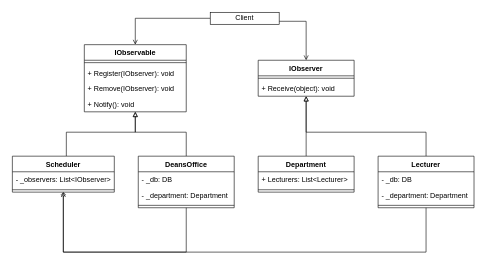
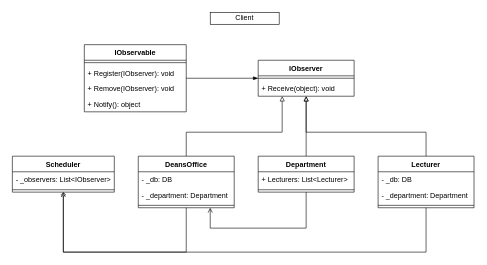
  <mxCell id="0" />
  <mxCell id="1" parent="0" />
- <mxCell id="2" style="edgeStyle=orthogonalEdgeStyle;rounded=0;orthogonalLoop=1;jettySize=auto;html=1;endArrow=open;endFill=0;" edge="1" parent="1" source="4" target="5"><mxGeometry relative="1" as="geometry"><mxPoint x="610" y="280" as="targetPoint" /><Array as="points"><mxPoint x="510" y="35" /></Array></mxGeometry></mxCell>
- <mxCell id="3" style="edgeStyle=orthogonalEdgeStyle;rounded=0;orthogonalLoop=1;jettySize=auto;html=1;endArrow=open;endFill=0;" edge="1" parent="1" source="4" target="9"><mxGeometry relative="1" as="geometry" /></mxCell>
  <mxCell id="4" value="Client" style="rounded=0;whiteSpace=wrap;html=1;" vertex="1" parent="1"><mxGeometry x="350" y="20" width="115" height="20" as="geometry" /></mxCell>
  <mxCell id="5" value="IObserver" style="swimlane;fontStyle=1;align=center;verticalAlign=top;childLayout=stackLayout;horizontal=1;startSize=26;horizontalStack=0;resizeParent=1;resizeParentMax=0;resizeLast=0;collapsible=1;marginBottom=0;" vertex="1" parent="1"><mxGeometry x="430" y="100" width="160" height="60" as="geometry" /></mxCell>
  <mxCell id="6" value="" style="line;strokeWidth=1;fillColor=none;align=left;verticalAlign=middle;spacingTop=-1;spacingLeft=3;spacingRight=3;rotatable=0;labelPosition=right;points=[];portConstraint=eastwest;" vertex="1" parent="5"><mxGeometry y="26" width="160" height="8" as="geometry" /></mxCell>
  <mxCell id="7" value="+ Receive(object): void" style="text;strokeColor=none;fillColor=none;align=left;verticalAlign=top;spacingLeft=4;spacingRight=4;overflow=hidden;rotatable=0;points=[[0,0.5],[1,0.5]];portConstraint=eastwest;" vertex="1" parent="5"><mxGeometry y="34" width="160" height="26" as="geometry" /></mxCell>
+ <mxCell id="8" style="edgeStyle=orthogonalEdgeStyle;rounded=0;orthogonalLoop=1;jettySize=auto;html=1;endArrow=blockThin;endFill=1;" edge="1" parent="1" source="9" target="5"><mxGeometry relative="1" as="geometry" /></mxCell>
  <mxCell id="9" value="IObservable" style="swimlane;fontStyle=1;align=center;verticalAlign=top;childLayout=stackLayout;horizontal=1;startSize=26;horizontalStack=0;resizeParent=1;resizeParentMax=0;resizeLast=0;collapsible=1;marginBottom=0;" vertex="1" parent="1"><mxGeometry x="140" y="74" width="170" height="112" as="geometry" /></mxCell>
  <mxCell id="10" value="" style="line;strokeWidth=1;fillColor=none;align=left;verticalAlign=middle;spacingTop=-1;spacingLeft=3;spacingRight=3;rotatable=0;labelPosition=right;points=[];portConstraint=eastwest;" vertex="1" parent="9"><mxGeometry y="26" width="170" height="8" as="geometry" /></mxCell>
  <mxCell id="11" value="+ Register(IObserver): void" style="text;strokeColor=none;fillColor=none;align=left;verticalAlign=top;spacingLeft=4;spacingRight=4;overflow=hidden;rotatable=0;points=[[0,0.5],[1,0.5]];portConstraint=eastwest;" vertex="1" parent="9"><mxGeometry y="34" width="170" height="26" as="geometry" /></mxCell>
  <mxCell id="12" value="+ Remove(IObserver): void" style="text;strokeColor=none;fillColor=none;align=left;verticalAlign=top;spacingLeft=4;spacingRight=4;overflow=hidden;rotatable=0;points=[[0,0.5],[1,0.5]];portConstraint=eastwest;fontStyle=0" vertex="1" parent="9"><mxGeometry y="60" width="170" height="26" as="geometry" /></mxCell>
- <mxCell id="13" value="+ Notify(): void" style="text;strokeColor=none;fillColor=none;align=left;verticalAlign=top;spacingLeft=4;spacingRight=4;overflow=hidden;rotatable=0;points=[[0,0.5],[1,0.5]];portConstraint=eastwest;fontStyle=0" vertex="1" parent="9"><mxGeometry y="86" width="170" height="26" as="geometry" /></mxCell>
+ <mxCell id="13" value="+ Notify(): object" style="text;strokeColor=none;fillColor=none;align=left;verticalAlign=top;spacingLeft=4;spacingRight=4;overflow=hidden;rotatable=0;points=[[0,0.5],[1,0.5]];portConstraint=eastwest;fontStyle=0" vertex="1" parent="9"><mxGeometry y="86" width="170" height="26" as="geometry" /></mxCell>
  <mxCell id="14" style="edgeStyle=orthogonalEdgeStyle;rounded=0;orthogonalLoop=1;jettySize=auto;html=1;endArrow=block;endFill=0;" edge="1" parent="1" source="16" target="5"><mxGeometry relative="1" as="geometry" /></mxCell>
+ <mxCell id="15" style="edgeStyle=orthogonalEdgeStyle;rounded=0;orthogonalLoop=1;jettySize=auto;html=1;endArrow=open;endFill=0;" edge="1" parent="1" source="16" target="28"><mxGeometry relative="1" as="geometry"><Array as="points"><mxPoint x="510" y="380" /><mxPoint x="350" y="380" /></Array></mxGeometry></mxCell>
  <mxCell id="16" value="Department" style="swimlane;fontStyle=1;align=center;verticalAlign=top;childLayout=stackLayout;horizontal=1;startSize=26;horizontalStack=0;resizeParent=1;resizeParentMax=0;resizeLast=0;collapsible=1;marginBottom=0;" vertex="1" parent="1"><mxGeometry x="430" y="260" width="160" height="60" as="geometry" /></mxCell>
  <mxCell id="17" value="+ Lecturers: List&lt;Lecturer&gt;" style="text;strokeColor=none;fillColor=none;align=left;verticalAlign=top;spacingLeft=4;spacingRight=4;overflow=hidden;rotatable=0;points=[[0,0.5],[1,0.5]];portConstraint=eastwest;" vertex="1" parent="16"><mxGeometry y="26" width="160" height="26" as="geometry" /></mxCell>
  <mxCell id="18" value="" style="line;strokeWidth=1;fillColor=none;align=left;verticalAlign=middle;spacingTop=-1;spacingLeft=3;spacingRight=3;rotatable=0;labelPosition=right;points=[];portConstraint=eastwest;" vertex="1" parent="16"><mxGeometry y="52" width="160" height="8" as="geometry" /></mxCell>
  <mxCell id="19" style="edgeStyle=orthogonalEdgeStyle;rounded=0;orthogonalLoop=1;jettySize=auto;html=1;endArrow=block;endFill=0;" edge="1" parent="1" source="21" target="5"><mxGeometry relative="1" as="geometry"><Array as="points"><mxPoint x="710" y="220" /><mxPoint x="510" y="220" /></Array></mxGeometry></mxCell>
  <mxCell id="20" style="edgeStyle=orthogonalEdgeStyle;rounded=0;orthogonalLoop=1;jettySize=auto;html=1;endArrow=open;endFill=0;" edge="1" parent="1" source="21" target="33"><mxGeometry relative="1" as="geometry"><mxPoint x="710" y="460" as="targetPoint" /><Array as="points"><mxPoint x="710" y="420" /><mxPoint x="105" y="420" /></Array></mxGeometry></mxCell>
  <mxCell id="21" value="Lecturer" style="swimlane;fontStyle=1;align=center;verticalAlign=top;childLayout=stackLayout;horizontal=1;startSize=26;horizontalStack=0;resizeParent=1;resizeParentMax=0;resizeLast=0;collapsible=1;marginBottom=0;" vertex="1" parent="1"><mxGeometry x="630" y="260" width="160" height="86" as="geometry" /></mxCell>
  <mxCell id="22" value="- _db: DB" style="text;strokeColor=none;fillColor=none;align=left;verticalAlign=top;spacingLeft=4;spacingRight=4;overflow=hidden;rotatable=0;points=[[0,0.5],[1,0.5]];portConstraint=eastwest;" vertex="1" parent="21"><mxGeometry y="26" width="160" height="26" as="geometry" /></mxCell>
  <mxCell id="23" value="- _department: Department" style="text;strokeColor=none;fillColor=none;align=left;verticalAlign=top;spacingLeft=4;spacingRight=4;overflow=hidden;rotatable=0;points=[[0,0.5],[1,0.5]];portConstraint=eastwest;" vertex="1" parent="21"><mxGeometry y="52" width="160" height="26" as="geometry" /></mxCell>
  <mxCell id="24" value="" style="line;strokeWidth=1;fillColor=none;align=left;verticalAlign=middle;spacingTop=-1;spacingLeft=3;spacingRight=3;rotatable=0;labelPosition=right;points=[];portConstraint=eastwest;" vertex="1" parent="21"><mxGeometry y="78" width="160" height="8" as="geometry" /></mxCell>
- <mxCell id="25" style="edgeStyle=orthogonalEdgeStyle;rounded=0;orthogonalLoop=1;jettySize=auto;html=1;endArrow=block;endFill=0;" edge="1" parent="1" source="28" target="9"><mxGeometry relative="1" as="geometry"><Array as="points"><mxPoint x="310" y="220" /><mxPoint x="225" y="220" /></Array></mxGeometry></mxCell>
+ <mxCell id="26" style="edgeStyle=orthogonalEdgeStyle;rounded=0;orthogonalLoop=1;jettySize=auto;html=1;endArrow=block;endFill=0;" edge="1" parent="1" source="28" target="5"><mxGeometry relative="1" as="geometry"><Array as="points"><mxPoint x="310" y="220" /><mxPoint x="470" y="220" /></Array></mxGeometry></mxCell>
  <mxCell id="27" style="edgeStyle=orthogonalEdgeStyle;rounded=0;orthogonalLoop=1;jettySize=auto;html=1;endArrow=diamond;endFill=0;" edge="1" parent="1" source="28" target="33"><mxGeometry relative="1" as="geometry"><Array as="points"><mxPoint x="310" y="420" /><mxPoint x="105" y="420" /></Array></mxGeometry></mxCell>
  <mxCell id="28" value="DeansOffice" style="swimlane;fontStyle=1;align=center;verticalAlign=top;childLayout=stackLayout;horizontal=1;startSize=26;horizontalStack=0;resizeParent=1;resizeParentMax=0;resizeLast=0;collapsible=1;marginBottom=0;" vertex="1" parent="1"><mxGeometry x="230" y="260" width="160" height="86" as="geometry" /></mxCell>
  <mxCell id="29" value="- _db: DB" style="text;strokeColor=none;fillColor=none;align=left;verticalAlign=top;spacingLeft=4;spacingRight=4;overflow=hidden;rotatable=0;points=[[0,0.5],[1,0.5]];portConstraint=eastwest;" vertex="1" parent="28"><mxGeometry y="26" width="160" height="26" as="geometry" /></mxCell>
  <mxCell id="30" value="- _department: Department" style="text;strokeColor=none;fillColor=none;align=left;verticalAlign=top;spacingLeft=4;spacingRight=4;overflow=hidden;rotatable=0;points=[[0,0.5],[1,0.5]];portConstraint=eastwest;" vertex="1" parent="28"><mxGeometry y="52" width="160" height="26" as="geometry" /></mxCell>
  <mxCell id="31" value="" style="line;strokeWidth=1;fillColor=none;align=left;verticalAlign=middle;spacingTop=-1;spacingLeft=3;spacingRight=3;rotatable=0;labelPosition=right;points=[];portConstraint=eastwest;" vertex="1" parent="28"><mxGeometry y="78" width="160" height="8" as="geometry" /></mxCell>
- <mxCell id="32" style="edgeStyle=orthogonalEdgeStyle;rounded=0;orthogonalLoop=1;jettySize=auto;html=1;endArrow=block;endFill=0;" edge="1" parent="1" source="33" target="9"><mxGeometry relative="1" as="geometry"><Array as="points"><mxPoint x="110" y="220" /><mxPoint x="225" y="220" /></Array></mxGeometry></mxCell>
  <mxCell id="33" value="Scheduler" style="swimlane;fontStyle=1;align=center;verticalAlign=top;childLayout=stackLayout;horizontal=1;startSize=26;horizontalStack=0;resizeParent=1;resizeParentMax=0;resizeLast=0;collapsible=1;marginBottom=0;" vertex="1" parent="1"><mxGeometry x="20" y="260" width="170" height="60" as="geometry" /></mxCell>
  <mxCell id="34" value="- _observers: List&lt;IObserver&gt;" style="text;strokeColor=none;fillColor=none;align=left;verticalAlign=top;spacingLeft=4;spacingRight=4;overflow=hidden;rotatable=0;points=[[0,0.5],[1,0.5]];portConstraint=eastwest;" vertex="1" parent="33"><mxGeometry y="26" width="170" height="26" as="geometry" /></mxCell>
  <mxCell id="35" value="" style="line;strokeWidth=1;fillColor=none;align=left;verticalAlign=middle;spacingTop=-1;spacingLeft=3;spacingRight=3;rotatable=0;labelPosition=right;points=[];portConstraint=eastwest;" vertex="1" parent="33"><mxGeometry y="52" width="170" height="8" as="geometry" /></mxCell>
